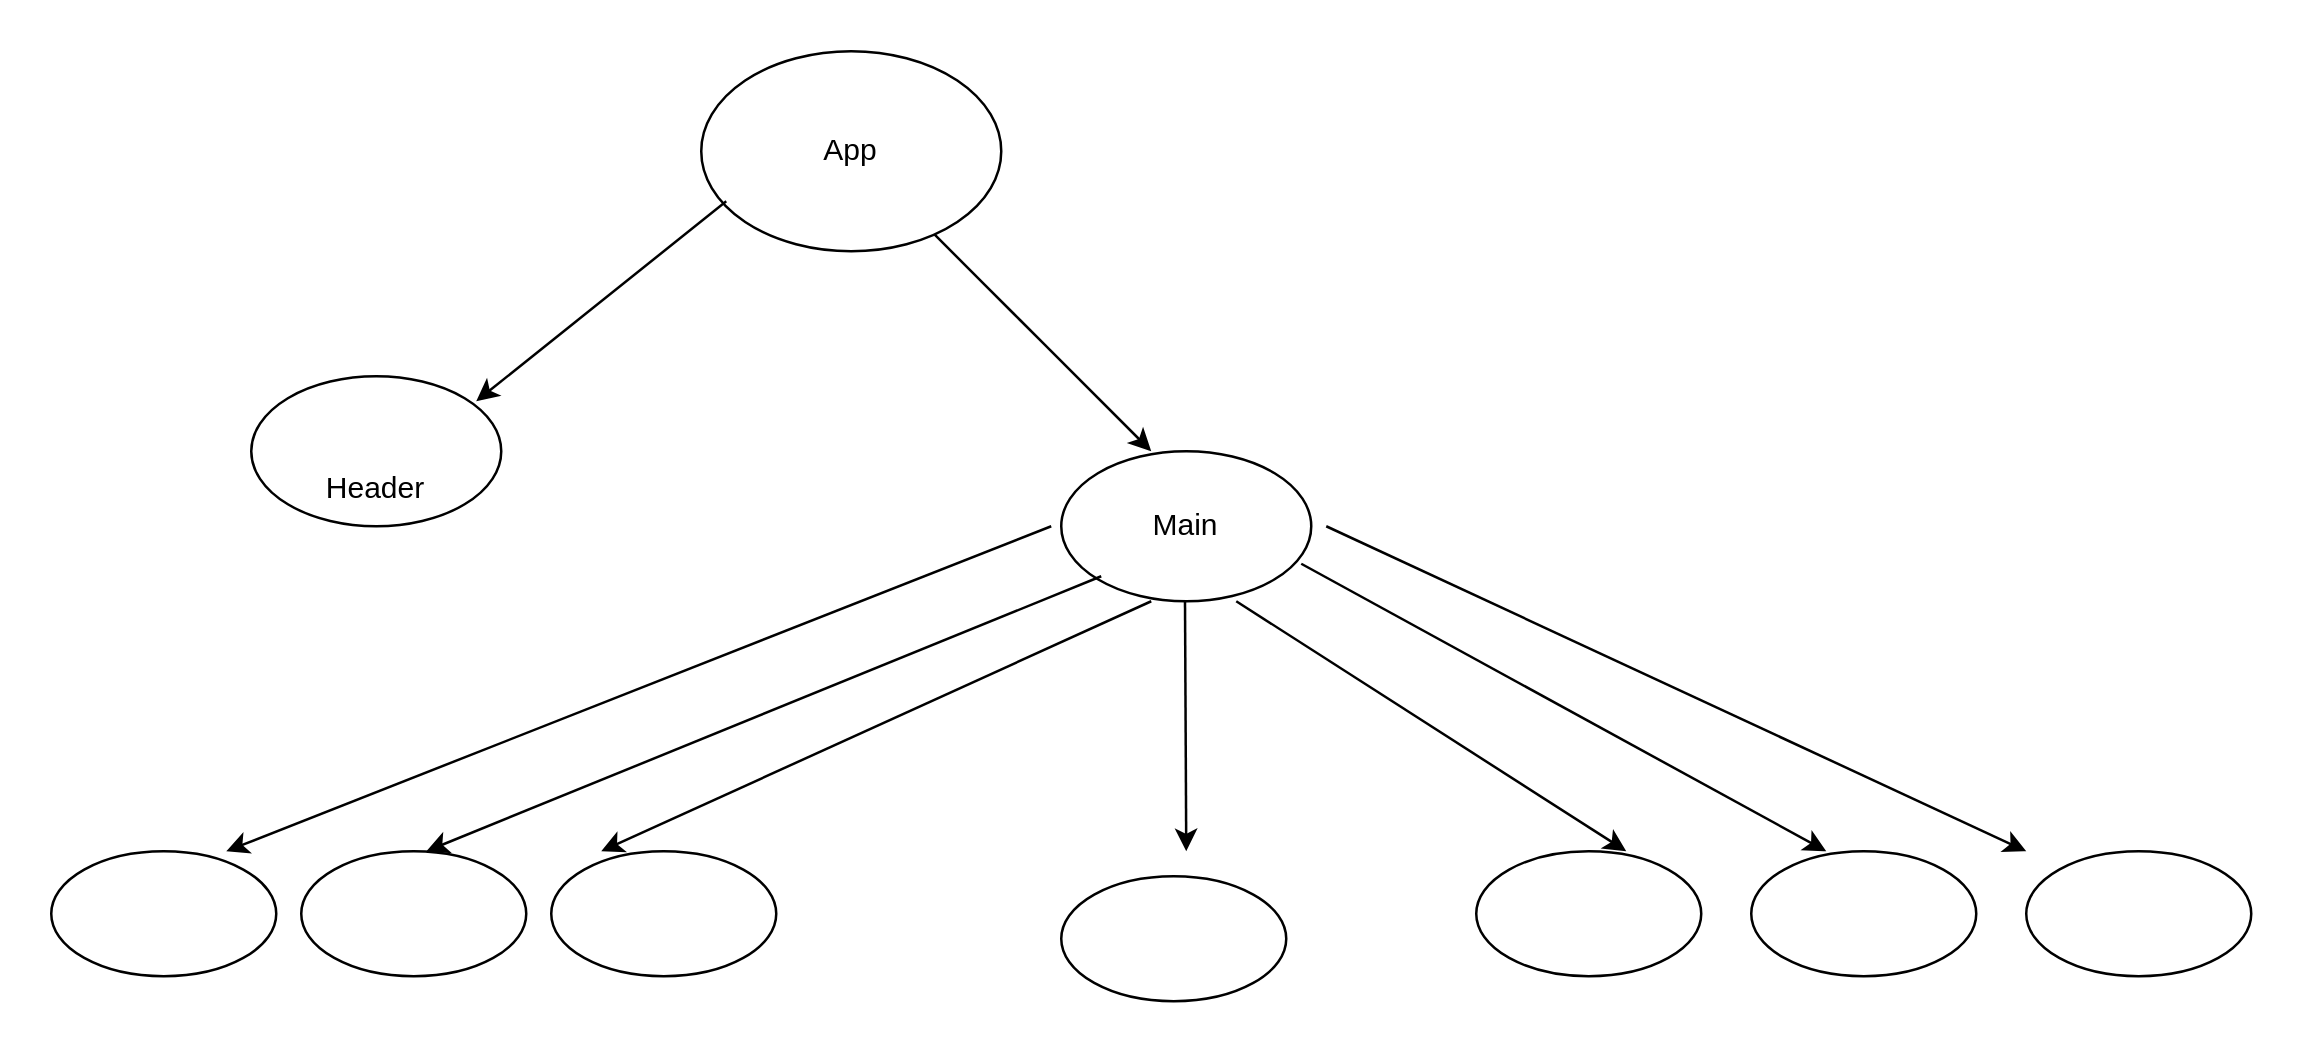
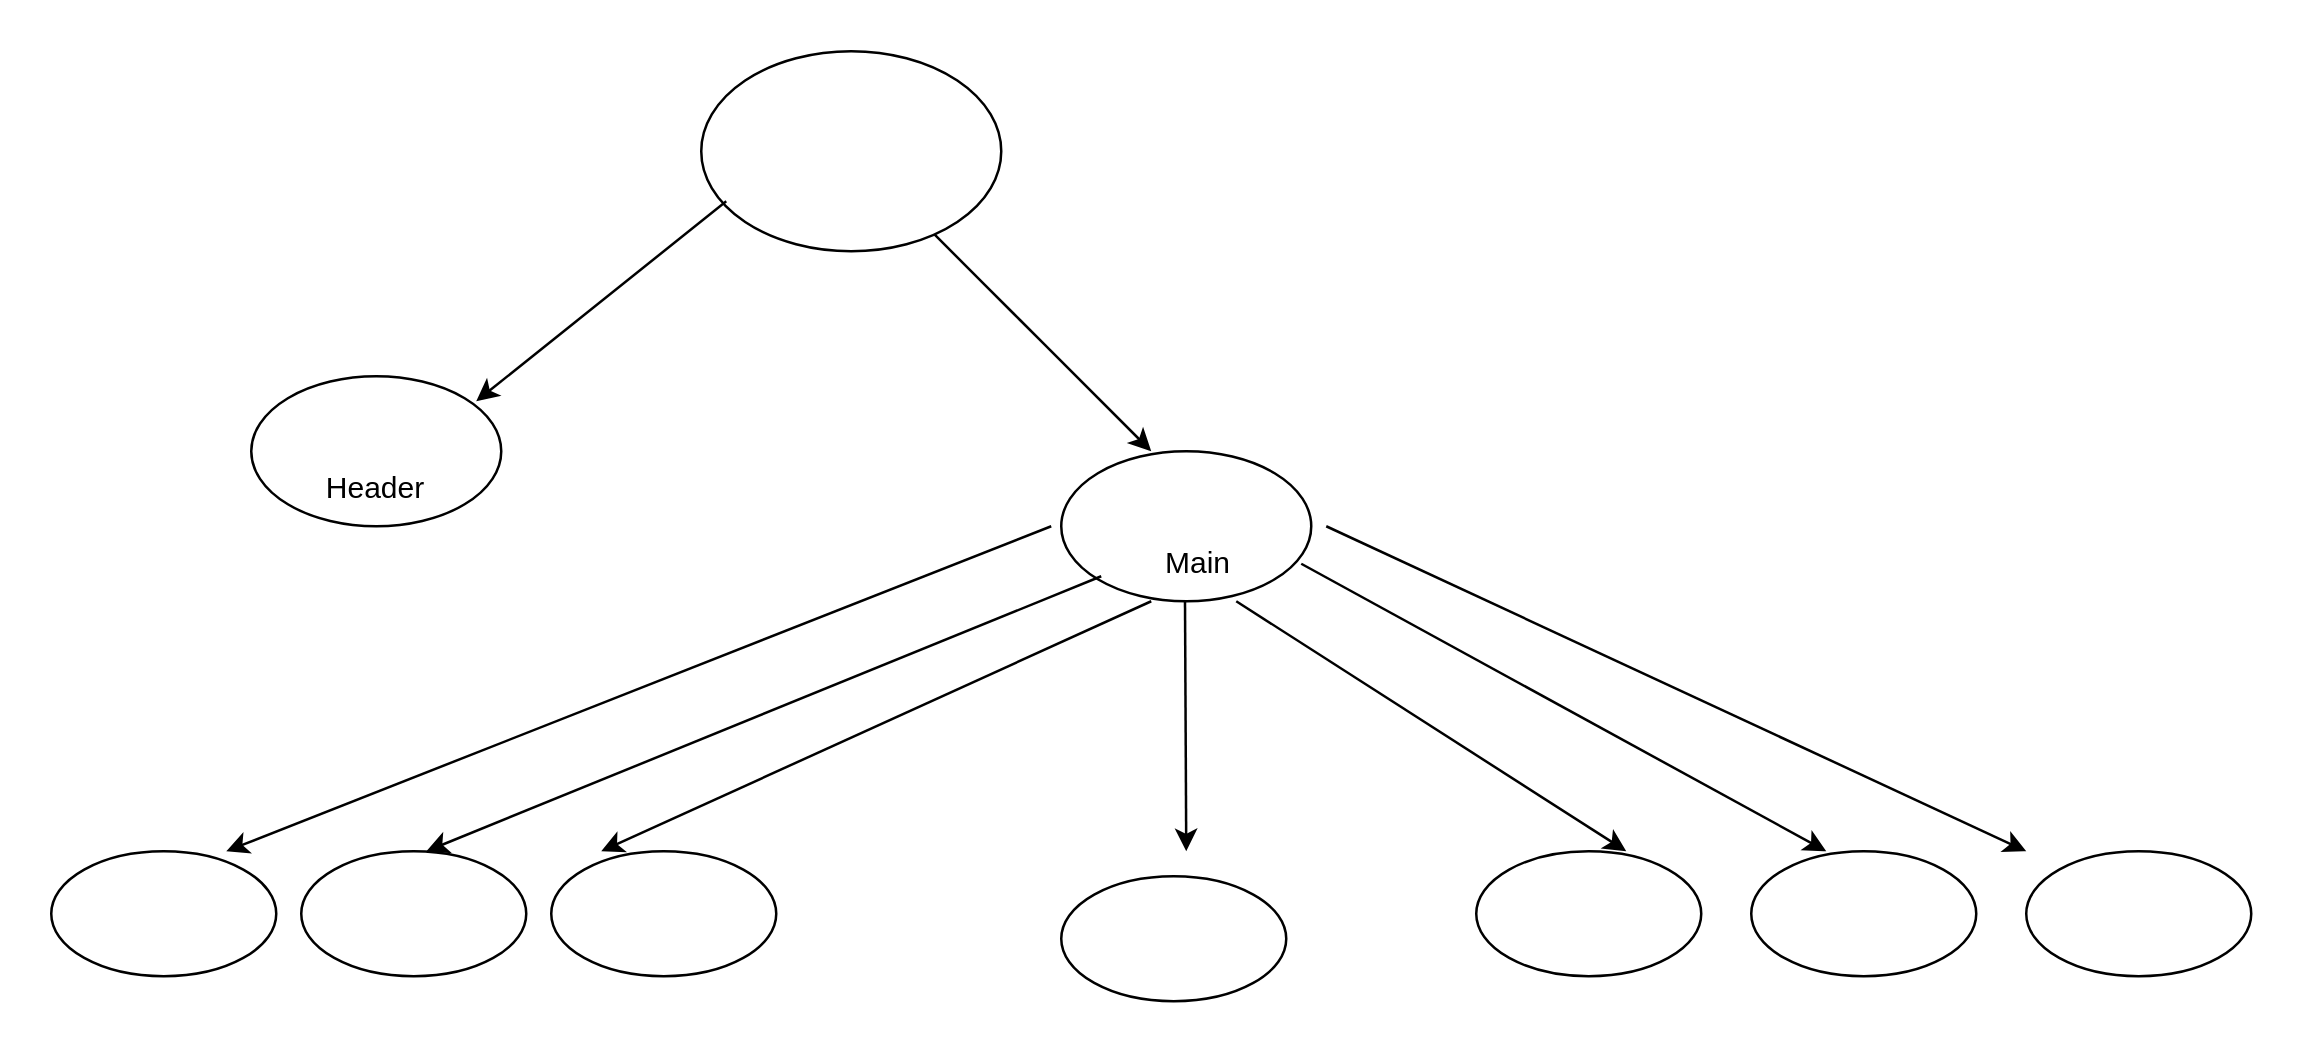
  <mxCell id="0" />
  <mxCell id="1" parent="0" />
  <mxCell id="2" value="" style="ellipse;whiteSpace=wrap;html=1;" vertex="1" parent="1"><mxGeometry x="280" y="20" width="120" height="80" as="geometry" /></mxCell>
  <mxCell id="3" value="" style="endArrow=classic;html=1;" edge="1" parent="1"><mxGeometry width="50" height="50" relative="1" as="geometry"><mxPoint x="290" y="80" as="sourcePoint" /><mxPoint x="190" y="160" as="targetPoint" /></mxGeometry></mxCell>
  <mxCell id="4" value="" style="endArrow=classic;html=1;" edge="1" parent="1" source="2"><mxGeometry width="50" height="50" relative="1" as="geometry"><mxPoint x="470" y="80" as="sourcePoint" /><mxPoint x="460" y="180" as="targetPoint" /><Array as="points"><mxPoint x="400" y="120" /><mxPoint x="410" y="130" /></Array></mxGeometry></mxCell>
  <mxCell id="5" value="" style="ellipse;whiteSpace=wrap;html=1;" vertex="1" parent="1"><mxGeometry x="100" y="150" width="100" height="60" as="geometry" /></mxCell>
  <mxCell id="6" value="" style="ellipse;whiteSpace=wrap;html=1;" vertex="1" parent="1"><mxGeometry x="424" y="180" width="100" height="60" as="geometry" /></mxCell>
  <mxCell id="7" value="" style="endArrow=classic;html=1;" edge="1" parent="1"><mxGeometry width="50" height="50" relative="1" as="geometry"><mxPoint x="494.002" y="240.002" as="sourcePoint" /><mxPoint x="650" y="340" as="targetPoint" /><Array as="points" /></mxGeometry></mxCell>
- <mxCell id="8" value="App" style="text;html=1;strokeColor=none;fillColor=none;align=center;verticalAlign=middle;whiteSpace=wrap;rounded=0;" vertex="1" parent="1"><mxGeometry x="320" y="50" width="40" height="20" as="geometry" /></mxCell>
- <mxCell id="9" value="Main" style="text;html=1;strokeColor=none;fillColor=none;align=center;verticalAlign=middle;whiteSpace=wrap;rounded=0;" vertex="1" parent="1"><mxGeometry x="454" y="200" width="40" height="20" as="geometry" /></mxCell>
+ <mxCell id="9" value="Main" style="text;html=1;strokeColor=none;fillColor=none;align=center;verticalAlign=middle;whiteSpace=wrap;rounded=0;" vertex="1" parent="1"><mxGeometry x="459" y="215" width="40" height="20" as="geometry" /></mxCell>
  <mxCell id="10" value="Header" style="text;html=1;strokeColor=none;fillColor=none;align=center;verticalAlign=middle;whiteSpace=wrap;rounded=0;" vertex="1" parent="1"><mxGeometry x="130" y="185" width="40" height="20" as="geometry" /></mxCell>
  <mxCell id="11" value="" style="endArrow=classic;html=1;" edge="1" parent="1"><mxGeometry width="50" height="50" relative="1" as="geometry"><mxPoint x="420" y="210" as="sourcePoint" /><mxPoint x="90" y="340" as="targetPoint" /><Array as="points" /></mxGeometry></mxCell>
  <mxCell id="12" value="" style="endArrow=classic;html=1;" edge="1" parent="1"><mxGeometry width="50" height="50" relative="1" as="geometry"><mxPoint x="440" y="230" as="sourcePoint" /><mxPoint x="170" y="340" as="targetPoint" /><Array as="points" /></mxGeometry></mxCell>
  <mxCell id="13" value="" style="endArrow=classic;html=1;" edge="1" parent="1"><mxGeometry width="50" height="50" relative="1" as="geometry"><mxPoint x="460" y="240" as="sourcePoint" /><mxPoint x="240" y="340" as="targetPoint" /><Array as="points" /></mxGeometry></mxCell>
  <mxCell id="14" value="" style="endArrow=classic;html=1;" edge="1" parent="1"><mxGeometry width="50" height="50" relative="1" as="geometry"><mxPoint x="473.5" y="240" as="sourcePoint" /><mxPoint x="474" y="340" as="targetPoint" /><Array as="points" /></mxGeometry></mxCell>
  <mxCell id="15" value="" style="endArrow=classic;html=1;exitX=0.96;exitY=0.75;exitDx=0;exitDy=0;exitPerimeter=0;" edge="1" parent="1" source="6"><mxGeometry width="50" height="50" relative="1" as="geometry"><mxPoint x="830" y="300" as="sourcePoint" /><mxPoint x="730" y="340" as="targetPoint" /><Array as="points" /></mxGeometry></mxCell>
  <mxCell id="16" value="" style="endArrow=classic;html=1;" edge="1" parent="1"><mxGeometry width="50" height="50" relative="1" as="geometry"><mxPoint x="530" y="210" as="sourcePoint" /><mxPoint x="810" y="340" as="targetPoint" /><Array as="points" /></mxGeometry></mxCell>
  <mxCell id="17" value="" style="ellipse;whiteSpace=wrap;html=1;" vertex="1" parent="1"><mxGeometry x="20" y="340" width="90" height="50" as="geometry" /></mxCell>
  <mxCell id="18" value="" style="ellipse;whiteSpace=wrap;html=1;" vertex="1" parent="1"><mxGeometry x="120" y="340" width="90" height="50" as="geometry" /></mxCell>
  <mxCell id="19" value="" style="ellipse;whiteSpace=wrap;html=1;" vertex="1" parent="1"><mxGeometry x="220" y="340" width="90" height="50" as="geometry" /></mxCell>
  <mxCell id="20" value="" style="ellipse;whiteSpace=wrap;html=1;" vertex="1" parent="1"><mxGeometry x="424" y="350" width="90" height="50" as="geometry" /></mxCell>
  <mxCell id="21" value="" style="ellipse;whiteSpace=wrap;html=1;" vertex="1" parent="1"><mxGeometry x="590" y="340" width="90" height="50" as="geometry" /></mxCell>
  <mxCell id="22" value="" style="ellipse;whiteSpace=wrap;html=1;" vertex="1" parent="1"><mxGeometry x="700" y="340" width="90" height="50" as="geometry" /></mxCell>
  <mxCell id="23" value="" style="ellipse;whiteSpace=wrap;html=1;" vertex="1" parent="1"><mxGeometry x="810" y="340" width="90" height="50" as="geometry" /></mxCell>
